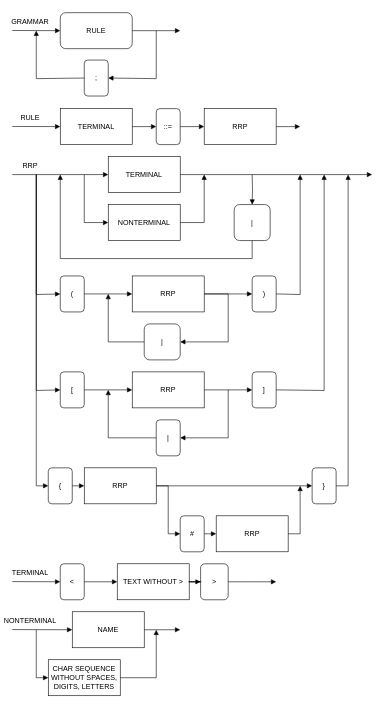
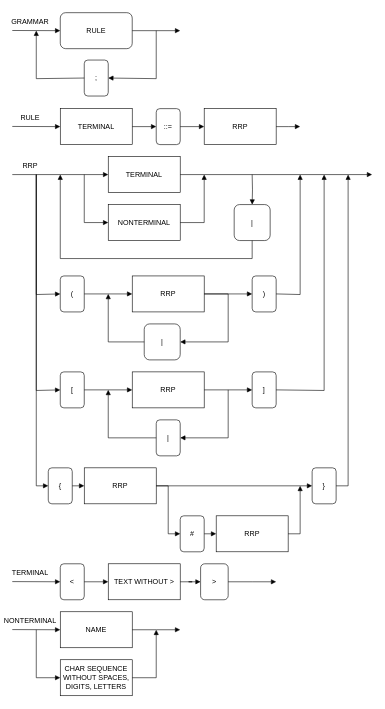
  <mxCell id="0" />
  <mxCell id="1" parent="0" />
  <mxCell id="2" value="RULE" style="rounded=1;whiteSpace=wrap;html=1;fillColor=none;" parent="1" vertex="1"><mxGeometry x="100" y="20" width="120" height="60" as="geometry" /></mxCell>
  <mxCell id="3" value=";" style="rounded=1;whiteSpace=wrap;html=1;fillColor=none;" parent="1" vertex="1"><mxGeometry x="140" y="99" width="40" height="60" as="geometry" /></mxCell>
  <mxCell id="4" value="" style="endArrow=block;endFill=1;html=1;rounded=0;" parent="1" edge="1"><mxGeometry width="160" relative="1" as="geometry"><mxPoint x="220" y="50" as="sourcePoint" /><mxPoint x="300" y="50" as="targetPoint" /></mxGeometry></mxCell>
  <mxCell id="5" value="" style="endArrow=block;endFill=1;html=1;rounded=0;entryX=0;entryY=0.5;entryDx=0;entryDy=0;" parent="1" target="2" edge="1"><mxGeometry width="160" relative="1" as="geometry"><mxPoint x="20" y="49.71" as="sourcePoint" /><mxPoint x="100" y="50" as="targetPoint" /></mxGeometry></mxCell>
  <mxCell id="6" value="" style="endArrow=block;endFill=1;html=1;rounded=0;entryX=1;entryY=0.5;entryDx=0;entryDy=0;" parent="1" target="3" edge="1"><mxGeometry width="160" relative="1" as="geometry"><mxPoint x="260" y="50" as="sourcePoint" /><mxPoint x="180" y="130" as="targetPoint" /><Array as="points"><mxPoint x="260" y="130" /></Array></mxGeometry></mxCell>
  <mxCell id="7" value="" style="endArrow=block;endFill=1;html=1;rounded=0;exitX=0;exitY=0.5;exitDx=0;exitDy=0;" parent="1" source="3" edge="1"><mxGeometry width="160" relative="1" as="geometry"><mxPoint x="140" y="130" as="sourcePoint" /><mxPoint x="60" y="50" as="targetPoint" /><Array as="points"><mxPoint x="60" y="130" /></Array></mxGeometry></mxCell>
  <mxCell id="8" value="GRAMMAR" style="text;html=1;strokeColor=none;fillColor=none;align=center;verticalAlign=middle;whiteSpace=wrap;rounded=0;" parent="1" vertex="1"><mxGeometry x="20" y="20" width="60" height="30" as="geometry" /></mxCell>
  <mxCell id="9" value="TERMINAL" style="rounded=0;whiteSpace=wrap;html=1;fillColor=none;" parent="1" vertex="1"><mxGeometry x="100" y="180" width="120" height="60" as="geometry" /></mxCell>
  <mxCell id="10" value="" style="endArrow=block;endFill=1;html=1;rounded=0;entryX=0;entryY=0.5;entryDx=0;entryDy=0;" parent="1" target="9" edge="1"><mxGeometry width="160" relative="1" as="geometry"><mxPoint x="20" y="209.71" as="sourcePoint" /><mxPoint x="100" y="210" as="targetPoint" /></mxGeometry></mxCell>
  <mxCell id="11" value="RULE" style="text;html=1;strokeColor=none;fillColor=none;align=center;verticalAlign=middle;whiteSpace=wrap;rounded=0;" parent="1" vertex="1"><mxGeometry x="20" y="180" width="60" height="30" as="geometry" /></mxCell>
  <mxCell id="12" value="" style="edgeStyle=orthogonalEdgeStyle;rounded=0;orthogonalLoop=1;jettySize=auto;html=1;endArrow=block;endFill=1;" parent="1" source="13" target="15" edge="1"><mxGeometry relative="1" as="geometry" /></mxCell>
  <mxCell id="13" value="::=" style="rounded=1;whiteSpace=wrap;html=1;fillColor=none;" parent="1" vertex="1"><mxGeometry x="260" y="180" width="40" height="60" as="geometry" /></mxCell>
  <mxCell id="14" value="" style="endArrow=block;endFill=1;html=1;rounded=0;exitX=1;exitY=0.5;exitDx=0;exitDy=0;" parent="1" source="9" target="13" edge="1"><mxGeometry width="160" relative="1" as="geometry"><mxPoint x="230" y="20" as="sourcePoint" /><mxPoint x="310" y="20" as="targetPoint" /></mxGeometry></mxCell>
  <mxCell id="15" value="RRP" style="rounded=0;whiteSpace=wrap;html=1;fillColor=none;" parent="1" vertex="1"><mxGeometry x="340" y="180" width="120" height="60" as="geometry" /></mxCell>
  <mxCell id="16" value="" style="edgeStyle=orthogonalEdgeStyle;rounded=0;orthogonalLoop=1;jettySize=auto;html=1;endArrow=block;endFill=1;exitX=1;exitY=0.5;exitDx=0;exitDy=0;" parent="1" source="15" edge="1"><mxGeometry relative="1" as="geometry"><mxPoint x="390" y="220" as="sourcePoint" /><mxPoint x="500" y="210" as="targetPoint" /></mxGeometry></mxCell>
  <mxCell id="17" value="TERMINAL" style="rounded=0;whiteSpace=wrap;html=1;fillColor=none;" parent="1" vertex="1"><mxGeometry x="180" y="260" width="120" height="60" as="geometry" /></mxCell>
  <mxCell id="18" value="" style="endArrow=block;endFill=1;html=1;rounded=0;entryX=0;entryY=0.5;entryDx=0;entryDy=0;" parent="1" target="17" edge="1"><mxGeometry width="160" relative="1" as="geometry"><mxPoint x="20" y="290" as="sourcePoint" /><mxPoint x="140" y="290" as="targetPoint" /></mxGeometry></mxCell>
  <mxCell id="19" value="RRP" style="text;html=1;strokeColor=none;fillColor=none;align=center;verticalAlign=middle;whiteSpace=wrap;rounded=0;" parent="1" vertex="1"><mxGeometry x="20" y="260" width="60" height="30" as="geometry" /></mxCell>
  <mxCell id="20" value="NONTERMINAL" style="rounded=0;whiteSpace=wrap;html=1;fillColor=none;" parent="1" vertex="1"><mxGeometry x="180" y="340" width="120" height="60" as="geometry" /></mxCell>
  <mxCell id="21" value="" style="endArrow=block;endFill=1;html=1;rounded=0;entryX=0;entryY=0.5;entryDx=0;entryDy=0;" parent="1" target="20" edge="1"><mxGeometry width="160" relative="1" as="geometry"><mxPoint x="140" y="290" as="sourcePoint" /><mxPoint x="190" y="300" as="targetPoint" /><Array as="points"><mxPoint x="140" y="370" /></Array></mxGeometry></mxCell>
  <mxCell id="22" value="" style="endArrow=block;endFill=1;html=1;rounded=0;exitX=1;exitY=0.5;exitDx=0;exitDy=0;" parent="1" source="17" edge="1"><mxGeometry width="160" relative="1" as="geometry"><mxPoint x="394" y="290" as="sourcePoint" /><mxPoint x="620" y="290" as="targetPoint" /></mxGeometry></mxCell>
  <mxCell id="23" value="" style="endArrow=block;endFill=1;html=1;rounded=0;entryX=0;entryY=0.5;entryDx=0;entryDy=0;" parent="1" target="49" edge="1"><mxGeometry width="160" relative="1" as="geometry"><mxPoint x="60" y="290" as="sourcePoint" /><mxPoint x="110" y="450" as="targetPoint" /><Array as="points"><mxPoint x="60" y="490" /></Array></mxGeometry></mxCell>
  <mxCell id="24" value="RRP" style="rounded=0;whiteSpace=wrap;html=1;fillColor=none;" parent="1" vertex="1"><mxGeometry x="220" y="459" width="120" height="60" as="geometry" /></mxCell>
  <mxCell id="25" value="" style="endArrow=block;endFill=1;html=1;rounded=0;exitX=1;exitY=0.5;exitDx=0;exitDy=0;" parent="1" source="50" edge="1"><mxGeometry width="160" relative="1" as="geometry"><mxPoint x="520" y="450" as="sourcePoint" /><mxPoint x="500" y="290" as="targetPoint" /><Array as="points"><mxPoint x="500" y="490" /></Array></mxGeometry></mxCell>
  <mxCell id="26" value="" style="endArrow=block;endFill=1;html=1;rounded=0;entryX=1;entryY=0.5;entryDx=0;entryDy=0;exitX=1;exitY=0.5;exitDx=0;exitDy=0;" parent="1" source="24" target="27" edge="1"><mxGeometry width="160" relative="1" as="geometry"><mxPoint x="520" y="489" as="sourcePoint" /><mxPoint x="390" y="289" as="targetPoint" /><Array as="points"><mxPoint x="380" y="489" /><mxPoint x="380" y="569" /></Array></mxGeometry></mxCell>
  <mxCell id="27" value="|" style="rounded=1;whiteSpace=wrap;html=1;fillColor=none;" parent="1" vertex="1"><mxGeometry x="240" y="539" width="60" height="60" as="geometry" /></mxCell>
  <mxCell id="28" value="" style="endArrow=block;endFill=1;html=1;rounded=0;exitX=0;exitY=0.5;exitDx=0;exitDy=0;" parent="1" source="27" edge="1"><mxGeometry width="160" relative="1" as="geometry"><mxPoint x="150" y="289" as="sourcePoint" /><mxPoint x="180" y="489" as="targetPoint" /><Array as="points"><mxPoint x="180" y="569" /></Array></mxGeometry></mxCell>
  <mxCell id="29" value="" style="endArrow=block;endFill=1;html=1;rounded=0;entryX=0;entryY=0.5;entryDx=0;entryDy=0;" parent="1" target="30" edge="1"><mxGeometry width="160" relative="1" as="geometry"><mxPoint x="60" y="290" as="sourcePoint" /><mxPoint x="100" y="650" as="targetPoint" /><Array as="points"><mxPoint x="60" y="650" /></Array></mxGeometry></mxCell>
  <mxCell id="30" value="[" style="rounded=1;whiteSpace=wrap;html=1;fillColor=none;" parent="1" vertex="1"><mxGeometry x="100" y="619" width="40" height="60" as="geometry" /></mxCell>
  <mxCell id="31" value="RRP" style="rounded=0;whiteSpace=wrap;html=1;fillColor=none;" parent="1" vertex="1"><mxGeometry x="220" y="619" width="120" height="60" as="geometry" /></mxCell>
  <mxCell id="32" value="" style="endArrow=block;endFill=1;html=1;rounded=0;entryX=0;entryY=0.5;entryDx=0;entryDy=0;exitX=1;exitY=0.5;exitDx=0;exitDy=0;" parent="1" source="30" target="31" edge="1"><mxGeometry width="160" relative="1" as="geometry"><mxPoint x="220" y="649" as="sourcePoint" /><mxPoint x="260" y="648.71" as="targetPoint" /></mxGeometry></mxCell>
  <mxCell id="33" value="]" style="rounded=1;whiteSpace=wrap;html=1;fillColor=none;" parent="1" vertex="1"><mxGeometry x="420" y="619" width="40" height="60" as="geometry" /></mxCell>
  <mxCell id="34" value="" style="endArrow=block;endFill=1;html=1;rounded=0;entryX=0;entryY=0.5;entryDx=0;entryDy=0;exitX=1;exitY=0.5;exitDx=0;exitDy=0;" parent="1" source="31" target="33" edge="1"><mxGeometry width="160" relative="1" as="geometry"><mxPoint x="380" y="649" as="sourcePoint" /><mxPoint x="420" y="648.71" as="targetPoint" /></mxGeometry></mxCell>
  <mxCell id="35" value="|" style="rounded=1;whiteSpace=wrap;html=1;fillColor=none;" parent="1" vertex="1"><mxGeometry x="260" y="699" width="40" height="60" as="geometry" /></mxCell>
  <mxCell id="36" value="" style="endArrow=block;endFill=1;html=1;rounded=0;exitX=0;exitY=0.5;exitDx=0;exitDy=0;" parent="1" edge="1"><mxGeometry width="160" relative="1" as="geometry"><mxPoint x="260" y="729" as="sourcePoint" /><mxPoint x="180" y="649" as="targetPoint" /><Array as="points"><mxPoint x="180" y="729" /></Array></mxGeometry></mxCell>
  <mxCell id="37" value="" style="endArrow=block;endFill=1;html=1;rounded=0;entryX=1;entryY=0.5;entryDx=0;entryDy=0;" parent="1" target="35" edge="1"><mxGeometry width="160" relative="1" as="geometry"><mxPoint x="380" y="649" as="sourcePoint" /><mxPoint x="250" y="659" as="targetPoint" /><Array as="points"><mxPoint x="380" y="729" /></Array></mxGeometry></mxCell>
  <mxCell id="38" value="" style="endArrow=block;endFill=1;html=1;rounded=0;exitX=1;exitY=0.5;exitDx=0;exitDy=0;" parent="1" source="33" edge="1"><mxGeometry width="160" relative="1" as="geometry"><mxPoint x="540" y="649.71" as="sourcePoint" /><mxPoint x="540" y="290" as="targetPoint" /><Array as="points"><mxPoint x="540" y="650" /></Array></mxGeometry></mxCell>
  <mxCell id="39" value="" style="endArrow=block;endFill=1;html=1;rounded=0;exitX=1;exitY=0.5;exitDx=0;exitDy=0;" parent="1" source="20" edge="1"><mxGeometry width="160" relative="1" as="geometry"><mxPoint x="150" y="300" as="sourcePoint" /><mxPoint x="340" y="290" as="targetPoint" /><Array as="points"><mxPoint x="340" y="370" /></Array></mxGeometry></mxCell>
  <mxCell id="40" value="" style="endArrow=block;endFill=1;html=1;rounded=0;entryX=0;entryY=0.5;entryDx=0;entryDy=0;" parent="1" target="41" edge="1"><mxGeometry width="160" relative="1" as="geometry"><mxPoint x="60" y="290" as="sourcePoint" /><mxPoint x="80" y="770" as="targetPoint" /><Array as="points"><mxPoint x="60" y="809" /></Array></mxGeometry></mxCell>
  <mxCell id="41" value="{" style="rounded=1;whiteSpace=wrap;html=1;fillColor=none;" parent="1" vertex="1"><mxGeometry x="80" y="779" width="40" height="60" as="geometry" /></mxCell>
  <mxCell id="42" value="RRP" style="rounded=0;whiteSpace=wrap;html=1;fillColor=none;" parent="1" vertex="1"><mxGeometry x="140" y="779" width="120" height="60" as="geometry" /></mxCell>
  <mxCell id="43" value="" style="endArrow=block;endFill=1;html=1;rounded=0;entryX=0;entryY=0.5;entryDx=0;entryDy=0;exitX=1;exitY=0.5;exitDx=0;exitDy=0;" parent="1" source="41" target="42" edge="1"><mxGeometry width="160" relative="1" as="geometry"><mxPoint x="220" y="809" as="sourcePoint" /><mxPoint x="260" y="808.71" as="targetPoint" /></mxGeometry></mxCell>
  <mxCell id="44" value="}" style="rounded=1;whiteSpace=wrap;html=1;fillColor=none;" parent="1" vertex="1"><mxGeometry x="520" y="779" width="40" height="60" as="geometry" /></mxCell>
  <mxCell id="45" value="" style="endArrow=block;endFill=1;html=1;rounded=0;entryX=0;entryY=0.5;entryDx=0;entryDy=0;exitX=1;exitY=0.5;exitDx=0;exitDy=0;" parent="1" source="42" target="44" edge="1"><mxGeometry width="160" relative="1" as="geometry"><mxPoint x="380" y="809" as="sourcePoint" /><mxPoint x="420" y="808.71" as="targetPoint" /></mxGeometry></mxCell>
  <mxCell id="46" value="RRP" style="rounded=0;whiteSpace=wrap;html=1;fillColor=none;" parent="1" vertex="1"><mxGeometry x="360" y="859" width="120" height="60" as="geometry" /></mxCell>
  <mxCell id="47" value="" style="endArrow=block;endFill=1;html=1;rounded=0;exitX=1;exitY=0.5;exitDx=0;exitDy=0;" parent="1" source="44" edge="1"><mxGeometry width="160" relative="1" as="geometry"><mxPoint x="680" y="770" as="sourcePoint" /><mxPoint x="580" y="290" as="targetPoint" /><Array as="points"><mxPoint x="580" y="809" /></Array></mxGeometry></mxCell>
  <mxCell id="48" value="#" style="rounded=1;whiteSpace=wrap;html=1;fillColor=none;" parent="1" vertex="1"><mxGeometry x="300" y="859" width="40" height="60" as="geometry" /></mxCell>
  <mxCell id="49" value="(" style="rounded=1;whiteSpace=wrap;html=1;fillColor=none;" parent="1" vertex="1"><mxGeometry x="100" y="459" width="40" height="60" as="geometry" /></mxCell>
  <mxCell id="50" value=")" style="rounded=1;whiteSpace=wrap;html=1;fillColor=none;" parent="1" vertex="1"><mxGeometry x="420" y="459" width="40" height="60" as="geometry" /></mxCell>
  <mxCell id="51" value="" style="endArrow=block;endFill=1;html=1;rounded=0;entryX=0;entryY=0.5;entryDx=0;entryDy=0;exitX=1;exitY=0.5;exitDx=0;exitDy=0;" parent="1" source="49" target="24" edge="1"><mxGeometry width="160" relative="1" as="geometry"><mxPoint x="260" y="529" as="sourcePoint" /><mxPoint x="300" y="529" as="targetPoint" /></mxGeometry></mxCell>
  <mxCell id="52" value="" style="endArrow=block;endFill=1;html=1;rounded=0;entryX=0;entryY=0.5;entryDx=0;entryDy=0;exitX=1;exitY=0.5;exitDx=0;exitDy=0;" parent="1" source="24" target="50" edge="1"><mxGeometry width="160" relative="1" as="geometry"><mxPoint x="276" y="491" as="sourcePoint" /><mxPoint x="296" y="491" as="targetPoint" /></mxGeometry></mxCell>
  <mxCell id="53" value="" style="endArrow=block;endFill=1;html=1;rounded=0;entryX=0;entryY=0.5;entryDx=0;entryDy=0;exitX=1;exitY=0.5;exitDx=0;exitDy=0;" parent="1" source="48" target="46" edge="1"><mxGeometry width="160" relative="1" as="geometry"><mxPoint x="190" y="659" as="sourcePoint" /><mxPoint x="230" y="659" as="targetPoint" /></mxGeometry></mxCell>
  <mxCell id="54" value="" style="endArrow=block;endFill=1;html=1;rounded=0;exitX=1;exitY=0.5;exitDx=0;exitDy=0;entryX=0;entryY=0.5;entryDx=0;entryDy=0;" parent="1" source="42" target="48" edge="1"><mxGeometry width="160" relative="1" as="geometry"><mxPoint x="150" y="819" as="sourcePoint" /><mxPoint x="340" y="889" as="targetPoint" /><Array as="points"><mxPoint x="280" y="809" /><mxPoint x="280" y="889" /></Array></mxGeometry></mxCell>
  <mxCell id="55" value="" style="endArrow=block;endFill=1;html=1;rounded=0;exitX=1;exitY=0.5;exitDx=0;exitDy=0;" parent="1" source="46" edge="1"><mxGeometry width="160" relative="1" as="geometry"><mxPoint x="390" y="899" as="sourcePoint" /><mxPoint x="500" y="809" as="targetPoint" /><Array as="points"><mxPoint x="500" y="889" /></Array></mxGeometry></mxCell>
  <mxCell id="56" value="&amp;lt;" style="rounded=1;whiteSpace=wrap;html=1;fillColor=none;" parent="1" vertex="1"><mxGeometry x="100" y="939" width="40" height="60" as="geometry" /></mxCell>
  <mxCell id="57" value="" style="endArrow=block;endFill=1;html=1;rounded=0;entryX=0;entryY=0.5;entryDx=0;entryDy=0;" parent="1" target="56" edge="1"><mxGeometry width="160" relative="1" as="geometry"><mxPoint x="20" y="968.71" as="sourcePoint" /><mxPoint x="100" y="969" as="targetPoint" /></mxGeometry></mxCell>
  <mxCell id="58" value="TERMINAL" style="text;html=1;strokeColor=none;fillColor=none;align=center;verticalAlign=middle;whiteSpace=wrap;rounded=0;" parent="1" vertex="1"><mxGeometry x="20" y="939" width="60" height="30" as="geometry" /></mxCell>
  <mxCell id="59" value="" style="edgeStyle=orthogonalEdgeStyle;rounded=0;orthogonalLoop=1;jettySize=auto;html=1;endArrow=block;endFill=1;" parent="1" source="60" target="62" edge="1"><mxGeometry relative="1" as="geometry" /></mxCell>
- <mxCell id="60" value="TEXT WITHOUT &amp;gt;" style="rounded=0;whiteSpace=wrap;html=1;fillColor=none;" parent="1" vertex="1"><mxGeometry x="195" y="939" width="120" height="60" as="geometry" /></mxCell>
+ <mxCell id="60" value="TEXT WITHOUT &amp;gt;" style="rounded=0;whiteSpace=wrap;html=1;fillColor=none;" parent="1" vertex="1"><mxGeometry x="180" y="939" width="120" height="60" as="geometry" /></mxCell>
  <mxCell id="61" value="" style="endArrow=block;endFill=1;html=1;rounded=0;exitX=1;exitY=0.5;exitDx=0;exitDy=0;" parent="1" source="56" target="60" edge="1"><mxGeometry width="160" relative="1" as="geometry"><mxPoint x="230" y="779" as="sourcePoint" /><mxPoint x="310" y="779" as="targetPoint" /></mxGeometry></mxCell>
  <mxCell id="62" value="&amp;gt;" style="rounded=1;whiteSpace=wrap;html=1;fillColor=none;" parent="1" vertex="1"><mxGeometry x="334" y="939" width="46" height="60" as="geometry" /></mxCell>
  <mxCell id="63" value="" style="edgeStyle=orthogonalEdgeStyle;rounded=0;orthogonalLoop=1;jettySize=auto;html=1;endArrow=block;endFill=1;exitX=1;exitY=0.5;exitDx=0;exitDy=0;" parent="1" source="62" edge="1"><mxGeometry relative="1" as="geometry"><mxPoint x="390" y="979" as="sourcePoint" /><mxPoint x="460" y="969" as="targetPoint" /></mxGeometry></mxCell>
  <mxCell id="64" value="" style="endArrow=block;endFill=1;html=1;rounded=0;entryX=0;entryY=0.5;entryDx=0;entryDy=0;" parent="1" target="66" edge="1"><mxGeometry width="160" relative="1" as="geometry"><mxPoint x="20" y="1048.71" as="sourcePoint" /><mxPoint x="100" y="1049" as="targetPoint" /></mxGeometry></mxCell>
  <mxCell id="65" value="NONTERMINAL" style="text;html=1;strokeColor=none;fillColor=none;align=center;verticalAlign=middle;whiteSpace=wrap;rounded=0;" parent="1" vertex="1"><mxGeometry x="20" y="1019" width="60" height="30" as="geometry" /></mxCell>
- <mxCell id="66" value="NAME" style="rounded=0;whiteSpace=wrap;html=1;fillColor=none;" parent="1" vertex="1"><mxGeometry x="120" y="1019" width="120" height="60" as="geometry" /></mxCell>
+ <mxCell id="66" value="NAME" style="rounded=0;whiteSpace=wrap;html=1;fillColor=none;" parent="1" vertex="1"><mxGeometry x="100" y="1019" width="120" height="60" as="geometry" /></mxCell>
  <mxCell id="67" value="" style="edgeStyle=orthogonalEdgeStyle;rounded=0;orthogonalLoop=1;jettySize=auto;html=1;endArrow=block;endFill=1;exitX=1;exitY=0.5;exitDx=0;exitDy=0;" parent="1" source="66" edge="1"><mxGeometry relative="1" as="geometry"><mxPoint x="380" y="1049" as="sourcePoint" /><mxPoint x="300" y="1049" as="targetPoint" /></mxGeometry></mxCell>
- <mxCell id="68" value="CHAR SEQUENCE WITHOUT SPACES, DIGITS, LETTERS" style="rounded=0;whiteSpace=wrap;html=1;fillColor=none;" parent="1" vertex="1"><mxGeometry x="80" y="1099" width="120" height="60" as="geometry" /></mxCell>
+ <mxCell id="68" value="CHAR SEQUENCE WITHOUT SPACES, DIGITS, LETTERS" style="rounded=0;whiteSpace=wrap;html=1;fillColor=none;" parent="1" vertex="1"><mxGeometry x="100" y="1099" width="120" height="60" as="geometry" /></mxCell>
  <mxCell id="69" value="" style="endArrow=block;endFill=1;html=1;rounded=0;entryX=0;entryY=0.5;entryDx=0;entryDy=0;" parent="1" target="68" edge="1"><mxGeometry width="160" relative="1" as="geometry"><mxPoint x="60" y="1049" as="sourcePoint" /><mxPoint x="150" y="979" as="targetPoint" /><Array as="points"><mxPoint x="60" y="1129" /></Array></mxGeometry></mxCell>
  <mxCell id="70" value="" style="endArrow=block;endFill=1;html=1;rounded=0;exitX=1;exitY=0.5;exitDx=0;exitDy=0;" parent="1" source="68" edge="1"><mxGeometry width="160" relative="1" as="geometry"><mxPoint x="110" y="1059" as="sourcePoint" /><mxPoint x="260" y="1049" as="targetPoint" /><Array as="points"><mxPoint x="260" y="1129" /></Array></mxGeometry></mxCell>
  <mxCell id="71" value="|" style="rounded=1;whiteSpace=wrap;html=1;fillColor=none;" parent="1" vertex="1"><mxGeometry x="390" y="340" width="60" height="60" as="geometry" /></mxCell>
  <mxCell id="72" value="" style="edgeStyle=orthogonalEdgeStyle;rounded=0;orthogonalLoop=1;jettySize=auto;html=1;endArrow=block;endFill=1;entryX=0.5;entryY=0;entryDx=0;entryDy=0;" parent="1" target="71" edge="1"><mxGeometry relative="1" as="geometry"><mxPoint x="420" y="290" as="sourcePoint" /><mxPoint x="350" y="220" as="targetPoint" /></mxGeometry></mxCell>
  <mxCell id="73" value="" style="edgeStyle=orthogonalEdgeStyle;rounded=0;orthogonalLoop=1;jettySize=auto;html=1;endArrow=block;endFill=1;exitX=0.5;exitY=1;exitDx=0;exitDy=0;" parent="1" source="71" edge="1"><mxGeometry relative="1" as="geometry"><mxPoint x="430" y="300" as="sourcePoint" /><mxPoint x="100" y="290" as="targetPoint" /><Array as="points"><mxPoint x="420" y="430" /><mxPoint x="100" y="430" /></Array></mxGeometry></mxCell>
